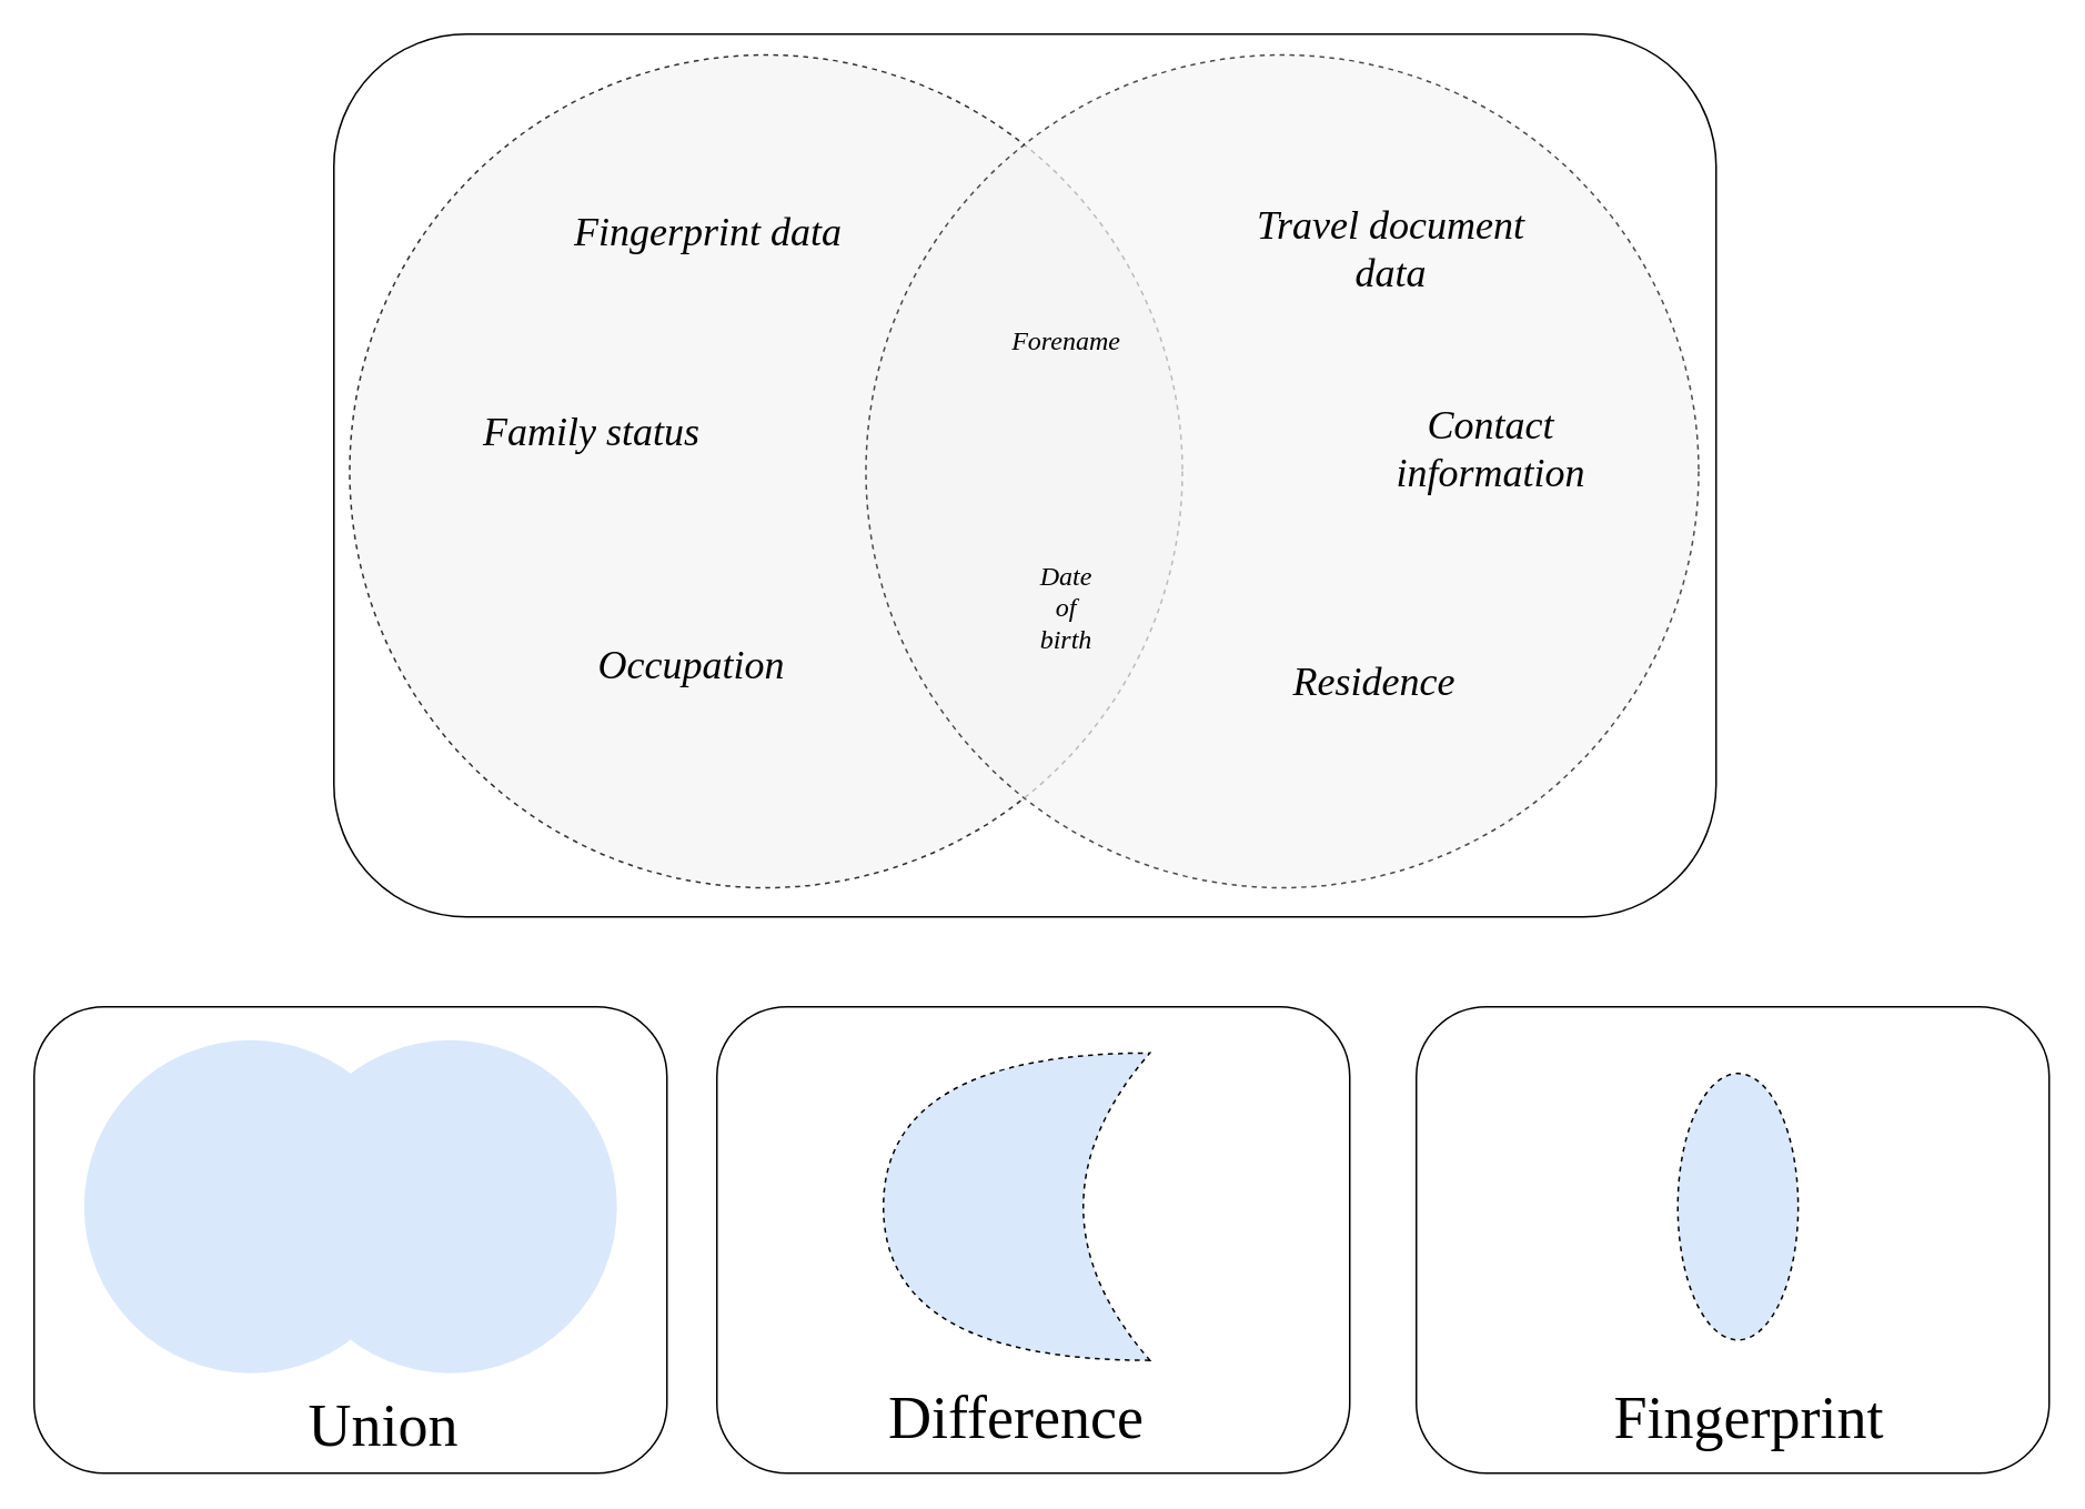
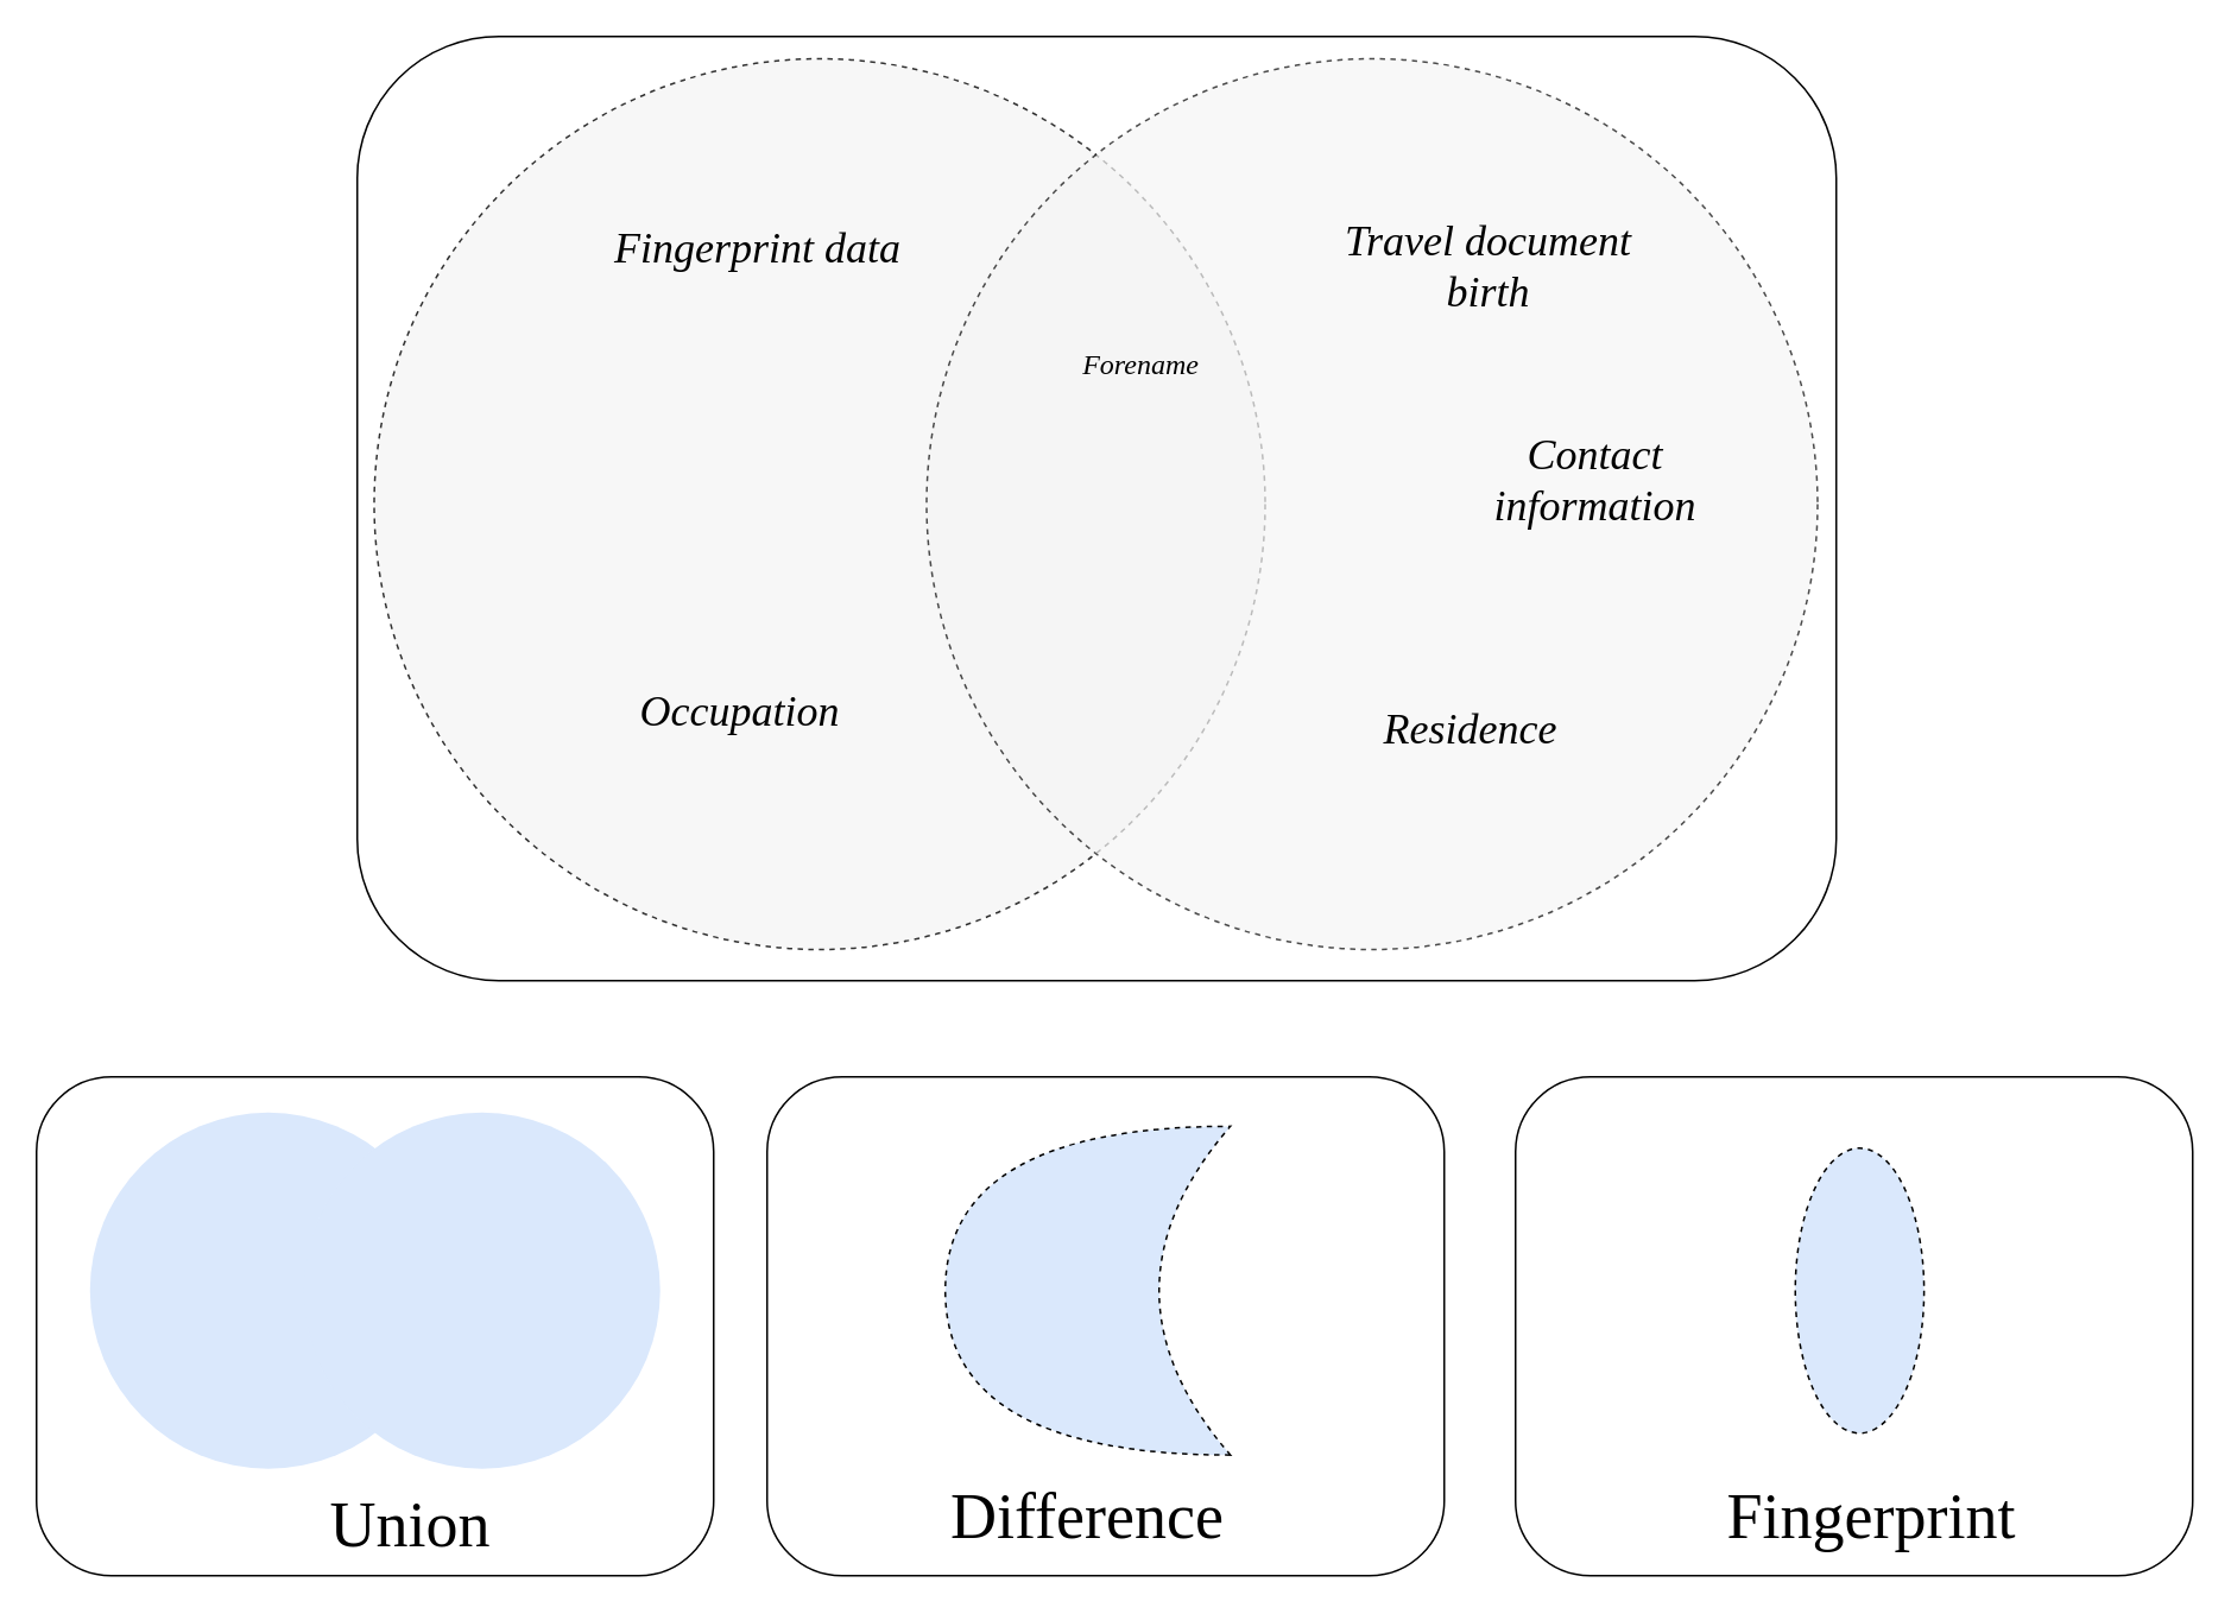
  <mxCell id="0" />
  <mxCell id="1" parent="0" />
  <mxCell id="2" value="" style="rounded=1;whiteSpace=wrap;html=1;strokeColor=#000000;fontColor=#000000;fontFamily=Cambria;shadow=0;" parent="1" vertex="1"><mxGeometry x="850" y="604" width="380" height="280" as="geometry" /></mxCell>
  <mxCell id="3" value="" style="rounded=1;whiteSpace=wrap;html=1;strokeColor=#000000;fontColor=#000000;fontFamily=Cambria;shadow=0;" parent="1" vertex="1"><mxGeometry x="430" y="604" width="380" height="280" as="geometry" /></mxCell>
  <mxCell id="4" value="" style="rounded=1;whiteSpace=wrap;html=1;strokeColor=#000000;fontColor=#000000;fontFamily=Cambria;shadow=0;" parent="1" vertex="1"><mxGeometry x="20" y="604" width="380" height="280" as="geometry" /></mxCell>
  <mxCell id="5" value="" style="ellipse;html=1;fillColor=#dae8fc;strokeColor=none;fontFamily=Cambria;shadow=0;" parent="1" vertex="1"><mxGeometry x="50" y="624" width="200" height="200" as="geometry" /></mxCell>
  <mxCell id="6" value="" style="ellipse;html=1;fillColor=#dae8fc;strokeColor=none;fontFamily=Cambria;shadow=0;" parent="1" vertex="1"><mxGeometry x="170" y="624" width="200" height="200" as="geometry" /></mxCell>
  <mxCell id="7" value="" style="ellipse;whiteSpace=wrap;html=1;strokeColor=#000000;fillColor=#dae8fc;fontFamily=Cambria;shadow=0;dashed=1;" parent="1" vertex="1"><mxGeometry x="1007" y="644" width="72.25" height="160" as="geometry" /></mxCell>
  <mxCell id="8" value="Union" style="text;html=1;strokeColor=none;fillColor=none;align=center;verticalAlign=middle;whiteSpace=wrap;rounded=0;fontColor=#000000;horizontal=1;fontSize=36;fontFamily=Cambria;shadow=0;" parent="1" vertex="1"><mxGeometry x="210" y="846" width="40" height="20" as="geometry" /></mxCell>
  <mxCell id="9" value="Difference" style="text;html=1;strokeColor=none;fillColor=none;align=center;verticalAlign=middle;whiteSpace=wrap;rounded=0;fontColor=#000000;horizontal=1;fontSize=36;fontFamily=Cambria;shadow=0;" parent="1" vertex="1"><mxGeometry x="590" y="841" width="40" height="20" as="geometry" /></mxCell>
  <mxCell id="10" value="Fingerprint" style="text;html=1;strokeColor=none;fillColor=none;align=center;verticalAlign=middle;whiteSpace=wrap;rounded=0;fontColor=#000000;horizontal=1;fontSize=36;fontFamily=Cambria;shadow=0;" parent="1" vertex="1"><mxGeometry x="1029.5" y="841" width="40" height="20" as="geometry" /></mxCell>
  <mxCell id="11" value="" style="shape=xor;whiteSpace=wrap;html=1;strokeColor=#000000;fontSize=12;direction=west;fillColor=#dae8fc;shadow=0;dashed=1;" parent="1" vertex="1"><mxGeometry x="530" y="631.75" width="160" height="184.5" as="geometry" /></mxCell>
  <mxCell id="12" value="" style="rounded=1;fontFamily=Cambria;labelBackgroundColor=none;labelBorderColor=none;fontStyle=2;verticalAlign=middle;align=center;whiteSpace=wrap;html=1;glass=0;comic=0;shadow=0;gradientDirection=north;strokeColor=#000000;perimeterSpacing=0;" parent="1" vertex="1"><mxGeometry x="200" y="20" width="830" height="530" as="geometry" /></mxCell>
  <mxCell id="13" value="" style="ellipse;fontFamily=Cambria;fillColor=#f5f5f5;strokeColor=#000000;labelBackgroundColor=none;labelBorderColor=none;fontStyle=2;verticalAlign=middle;align=center;whiteSpace=wrap;html=1;fontColor=#333333;shadow=0;opacity=80;dashed=1;" parent="1" vertex="1"><mxGeometry x="209.5" y="32.5" width="500" height="500" as="geometry" /></mxCell>
  <mxCell id="14" value="Fingerprint data" style="text;fontSize=24;align=center;verticalAlign=middle;fontColor=#000000;fontFamily=Cambria;labelBackgroundColor=none;labelBorderColor=none;fontStyle=2;whiteSpace=wrap;html=1;shadow=0;" parent="1" vertex="1"><mxGeometry x="329.5" y="104" width="190" height="70" as="geometry" /></mxCell>
- <mxCell id="15" value="Family status" style="text;fontSize=24;align=center;verticalAlign=middle;fontColor=#000000;fontFamily=Cambria;labelBackgroundColor=none;labelBorderColor=none;fontStyle=2;whiteSpace=wrap;html=1;shadow=0;" parent="1" vertex="1"><mxGeometry x="260" y="224" width="190" height="70" as="geometry" /></mxCell>
  <mxCell id="16" value="Occupation" style="text;fontSize=24;align=center;verticalAlign=middle;fontColor=#000000;fontFamily=Cambria;labelBackgroundColor=none;labelBorderColor=none;fontStyle=2;whiteSpace=wrap;html=1;shadow=0;" parent="1" vertex="1"><mxGeometry x="320" y="364" width="190" height="70" as="geometry" /></mxCell>
  <mxCell id="17" value="" style="ellipse;fontFamily=Cambria;labelBackgroundColor=none;labelBorderColor=none;fontStyle=2;verticalAlign=middle;align=center;whiteSpace=wrap;html=1;fillColor=#f5f5f5;strokeColor=#000000;fontColor=#333333;shadow=0;opacity=70;dashed=1;" parent="1" vertex="1"><mxGeometry x="519.5" y="32.5" width="500" height="500" as="geometry" /></mxCell>
- <mxCell id="18" value="Travel document data" style="text;fontSize=24;align=center;verticalAlign=middle;fontColor=#000000;fontFamily=Cambria;labelBackgroundColor=none;labelBorderColor=none;fontStyle=2;whiteSpace=wrap;html=1;shadow=0;" parent="1" vertex="1"><mxGeometry x="740" y="114" width="190" height="70" as="geometry" /></mxCell>
+ <mxCell id="18" value="Travel document birth" style="text;fontSize=24;align=center;verticalAlign=middle;fontColor=#000000;fontFamily=Cambria;labelBackgroundColor=none;labelBorderColor=none;fontStyle=2;whiteSpace=wrap;html=1;shadow=0;" parent="1" vertex="1"><mxGeometry x="740" y="114" width="190" height="70" as="geometry" /></mxCell>
  <mxCell id="19" value="Forename" style="text;align=center;fontColor=#000000;fontSize=16;fontFamily=Cambria;labelBackgroundColor=none;labelBorderColor=none;fontStyle=2;verticalAlign=middle;whiteSpace=wrap;html=1;shadow=0;" parent="1" vertex="1"><mxGeometry x="620" y="184" width="40" height="40" as="geometry" /></mxCell>
- <mxCell id="20" value="Date of birth" style="text;align=center;fontColor=#000000;fontSize=16;fontFamily=Cambria;labelBackgroundColor=none;labelBorderColor=none;fontStyle=2;verticalAlign=middle;whiteSpace=wrap;html=1;shadow=0;" parent="1" vertex="1"><mxGeometry x="620" y="344" width="40" height="40" as="geometry" /></mxCell>
  <mxCell id="21" value="Residence" style="text;fontSize=24;align=center;verticalAlign=middle;fontColor=#000000;fontFamily=Cambria;labelBackgroundColor=none;labelBorderColor=none;fontStyle=2;whiteSpace=wrap;html=1;shadow=0;" parent="1" vertex="1"><mxGeometry x="730" y="374" width="190" height="70" as="geometry" /></mxCell>
  <mxCell id="22" value="Contact information" style="text;fontSize=24;align=center;verticalAlign=middle;fontColor=#000000;fontFamily=Cambria;labelBackgroundColor=none;labelBorderColor=none;fontStyle=2;whiteSpace=wrap;html=1;shadow=0;" parent="1" vertex="1"><mxGeometry x="800" y="234" width="190" height="70" as="geometry" /></mxCell>
